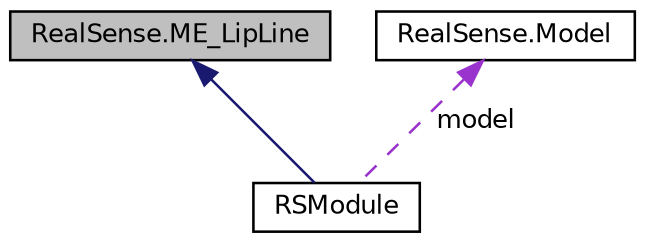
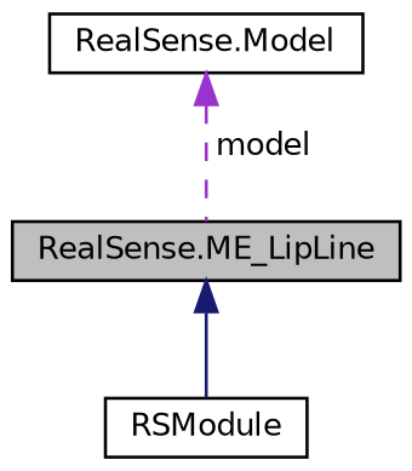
  digraph {
    node [color=black fillcolor=white fontname=Helvetica fontsize=10 shape=record style=filled]
    edge [dir=back fontname=Helvetica fontsize=10 labelfontname=Helvetica labelfontsize=10]
    n1 [fillcolor=grey75 fontcolor=black height=0.2 label="RealSense.ME_LipLine" width=0.4]
    n2 [height=0.2 label=RSModule width=0.4]
    n3 [height=0.2 label="RealSense.Model" width=0.4]
    n1 -> n2 [color=midnightblue style=solid]
-   n3 -> n2 [color=darkorchid3 label=" model" style=dashed]
+   n3 -> n1 [color=darkorchid3 label=" model" style=dashed]
  }
